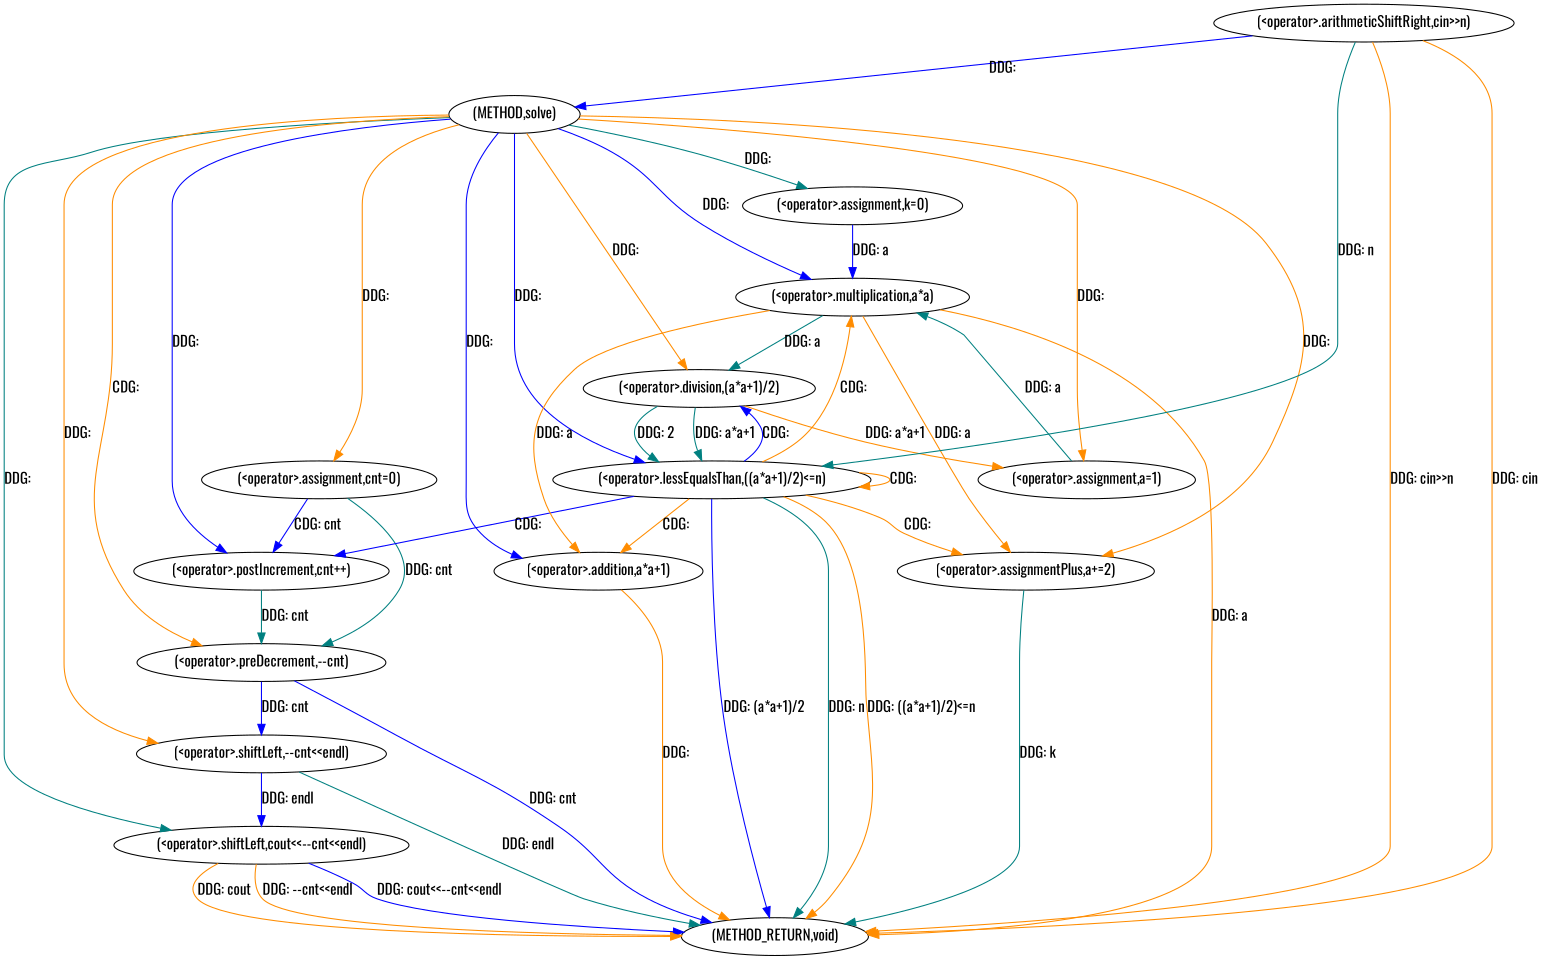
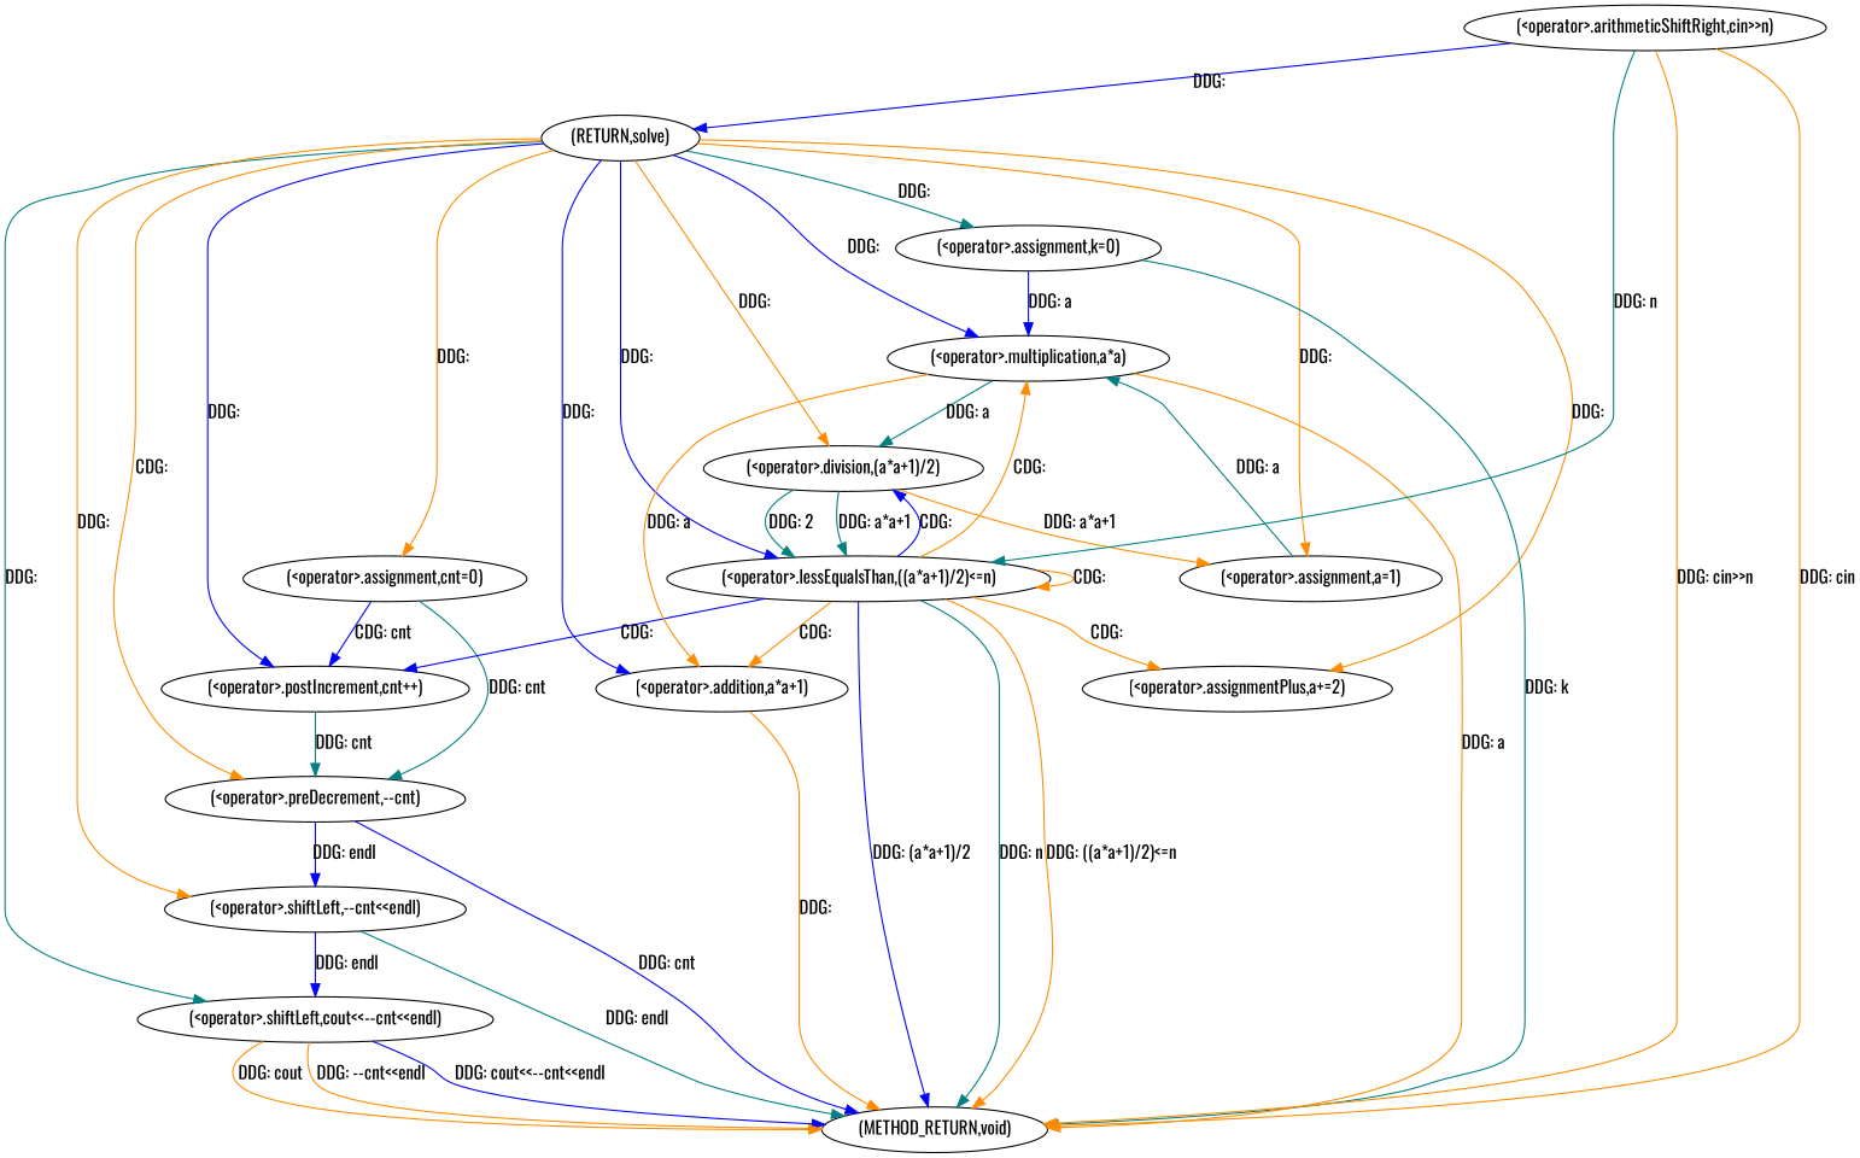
  digraph {
    fontname=Oswald
    node [fontname=Oswald]
    edge [color=darkorange fontname=Oswald]
-   n1 [label="(METHOD,solve)"]
+   n1 [label="(RETURN,solve)"]
    n2 [label="(<operator>.assignment,k=0)"]
    n3 [label="(<operator>.assignment,a=1)"]
    n4 [label="(<operator>.assignment,cnt=0)"]
    n5 [label="(<operator>.shiftLeft,cout<<--cnt<<endl)"]
    n6 [label="(<operator>.lessEqualsThan,((a*a+1)/2)<=n)"]
    n7 [label="(<operator>.postIncrement,cnt++)"]
    n8 [label="(<operator>.assignmentPlus,a+=2)"]
    n9 [label="(<operator>.shiftLeft,--cnt<<endl)"]
    n10 [label="(<operator>.division,(a*a+1)/2)"]
    n11 [label="(<operator>.preDecrement,--cnt)"]
    n12 [label="(<operator>.addition,a*a+1)"]
    n13 [label="(<operator>.multiplication,a*a)"]
    n14 [label="(<operator>.arithmeticShiftRight,cin>>n)"]
    n15 [label="(METHOD_RETURN,void)"]
    n1 -> n2 [color=teal label="DDG: "]
    n1 -> n3 [label="DDG: "]
    n1 -> n4 [label="DDG: "]
    n1 -> n5 [color=teal label="DDG: "]
    n1 -> n6 [color=blue label="DDG: "]
    n1 -> n7 [color=blue label="DDG: "]
    n1 -> n8 [label="DDG: "]
    n1 -> n9 [label="DDG: "]
    n1 -> n10 [label="DDG: "]
    n1 -> n11 [label="CDG: "]
    n1 -> n12 [color=blue label="DDG: "]
    n1 -> n13 [color=blue label="DDG: "]
    n2 -> n13 [color=blue label="DDG: a"]
-   n8 -> n15 [color=teal label="DDG: k"]
+   n2 -> n15 [color=teal label="DDG: k"]
    n3 -> n13 [color=teal label="DDG: a"]
    n4 -> n7 [color=blue label="CDG: cnt"]
    n4 -> n11 [color=teal label="DDG: cnt"]
    n5 -> n15 [label="DDG: --cnt<<endl"]
    n5 -> n15 [color=blue label="DDG: cout<<--cnt<<endl"]
    n5 -> n15 [label="DDG: cout"]
    n6 -> n6 [label="CDG: "]
    n6 -> n7 [color=blue label="CDG: "]
    n6 -> n8 [label="CDG: "]
    n6 -> n10 [color=blue label="CDG: "]
    n6 -> n12 [label="CDG: "]
    n6 -> n13 [label="CDG: "]
    n6 -> n15 [color=blue label="DDG: (a*a+1)/2"]
    n6 -> n15 [color=teal label="DDG: n"]
    n6 -> n15 [label="DDG: ((a*a+1)/2)<=n"]
    n7 -> n11 [color=teal label="DDG: cnt"]
    n9 -> n5 [color=blue label="DDG: endl"]
    n9 -> n15 [color=teal label="DDG: endl"]
    n10 -> n3 [label="DDG: a*a+1"]
    n10 -> n6 [color=teal label="DDG: 2"]
    n10 -> n6 [color=teal label="DDG: a*a+1"]
-   n11 -> n9 [color=blue label="DDG: cnt"]
+   n11 -> n9 [color=blue label="DDG: endl"]
    n11 -> n15 [color=blue label="DDG: cnt"]
    n12 -> n15 [label="DDG: "]
-   n13 -> n8 [label="DDG: a"]
    n13 -> n10 [color=teal label="DDG: a"]
    n13 -> n12 [label="DDG: a"]
    n13 -> n15 [label="DDG: a"]
    n14 -> n1 [color=blue label="DDG: "]
    n14 -> n6 [color=teal label="DDG: n"]
    n14 -> n15 [label="DDG: cin>>n"]
    n14 -> n15 [label="DDG: cin"]
  }
